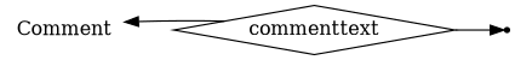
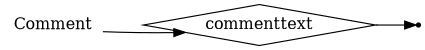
  digraph {
    rankdir=LR
    n1 [label=Comment shape=plaintext]
    n2 [label=commenttext shape=diamond]
    end [shape=point]
-   n2 -> n1
+   n1 -> n2
    n2 -> end
  }
